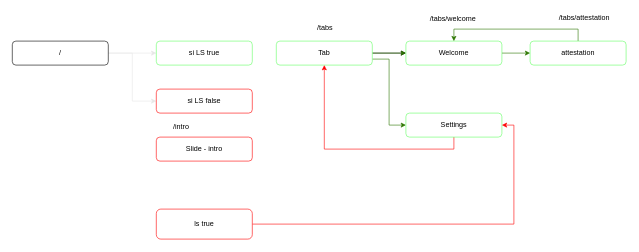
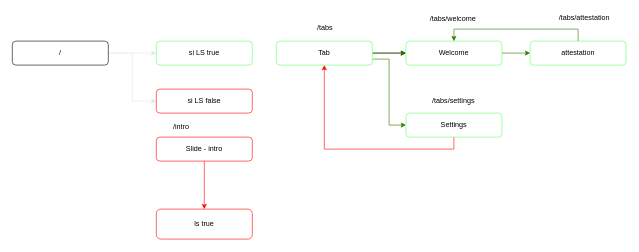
  <mxCell id="0" />
  <mxCell id="1" parent="0" />
  <mxCell id="2" value="" style="edgeStyle=orthogonalEdgeStyle;rounded=0;orthogonalLoop=1;jettySize=auto;html=1;fillColor=#60a917;strokeColor=#E6E6E6;" parent="1" source="4" target="5" edge="1"><mxGeometry relative="1" as="geometry" /></mxCell>
  <mxCell id="3" value="" style="edgeStyle=orthogonalEdgeStyle;rounded=0;orthogonalLoop=1;jettySize=auto;html=1;exitX=1;exitY=0.5;exitDx=0;exitDy=0;strokeColor=#E6E6E6;" parent="1" source="4" target="14" edge="1"><mxGeometry relative="1" as="geometry"><Array as="points"><mxPoint x="220" y="88" /><mxPoint x="220" y="168" /></Array></mxGeometry></mxCell>
  <mxCell id="4" value="/" style="rounded=1;whiteSpace=wrap;html=1;" parent="1" vertex="1"><mxGeometry x="20" y="68" width="160" height="40" as="geometry" /></mxCell>
  <mxCell id="5" value="si LS true" style="rounded=1;whiteSpace=wrap;html=1;strokeColor=#66FF66;" parent="1" vertex="1"><mxGeometry x="260" y="68" width="160" height="40" as="geometry" /></mxCell>
  <mxCell id="6" value="" style="edgeStyle=orthogonalEdgeStyle;rounded=0;orthogonalLoop=1;jettySize=auto;html=1;" parent="1" source="9" target="11" edge="1"><mxGeometry relative="1" as="geometry" /></mxCell>
  <mxCell id="7" value="" style="edgeStyle=orthogonalEdgeStyle;rounded=0;orthogonalLoop=1;jettySize=auto;html=1;fillColor=#60a917;strokeColor=#2D7600;" parent="1" source="9" target="11" edge="1"><mxGeometry relative="1" as="geometry" /></mxCell>
  <mxCell id="8" value="" style="edgeStyle=orthogonalEdgeStyle;rounded=0;orthogonalLoop=1;jettySize=auto;html=1;entryX=0;entryY=0.5;entryDx=0;entryDy=0;fillColor=#60a917;strokeColor=#2D7600;exitX=1;exitY=0.75;exitDx=0;exitDy=0;" parent="1" source="9" target="13" edge="1"><mxGeometry relative="1" as="geometry"><mxPoint x="627" y="101" as="sourcePoint" /></mxGeometry></mxCell>
  <mxCell id="9" value="Tab" style="rounded=1;whiteSpace=wrap;html=1;strokeColor=#66FF66;" parent="1" vertex="1"><mxGeometry x="460" y="68" width="160" height="40" as="geometry" /></mxCell>
  <mxCell id="10" value="" style="edgeStyle=orthogonalEdgeStyle;rounded=0;orthogonalLoop=1;jettySize=auto;html=1;strokeColor=#2D7600;fillColor=#60a917;" parent="1" source="11" target="20" edge="1"><mxGeometry relative="1" as="geometry" /></mxCell>
  <mxCell id="11" value="Welcome" style="rounded=1;whiteSpace=wrap;html=1;strokeColor=#66FF66;" parent="1" vertex="1"><mxGeometry x="676" y="68" width="160" height="40" as="geometry" /></mxCell>
  <mxCell id="12" style="edgeStyle=orthogonalEdgeStyle;rounded=0;orthogonalLoop=1;jettySize=auto;html=1;entryX=0.5;entryY=1;entryDx=0;entryDy=0;strokeColor=#FF0000;exitX=0.5;exitY=1;exitDx=0;exitDy=0;" parent="1" source="13" target="9" edge="1"><mxGeometry relative="1" as="geometry" /></mxCell>
  <mxCell id="13" value="Settings" style="rounded=1;whiteSpace=wrap;html=1;strokeColor=#66FF66;" parent="1" vertex="1"><mxGeometry x="676" y="188" width="160" height="40" as="geometry" /></mxCell>
  <mxCell id="14" value="si LS false" style="rounded=1;whiteSpace=wrap;html=1;strokeColor=#FF0000;" parent="1" vertex="1"><mxGeometry x="260" y="148" width="160" height="40" as="geometry" /></mxCell>
+ <mxCell id="15" value="" style="edgeStyle=orthogonalEdgeStyle;rounded=0;orthogonalLoop=1;jettySize=auto;html=1;strokeColor=#FF0000;" parent="1" source="16" target="18" edge="1"><mxGeometry relative="1" as="geometry" /></mxCell>
  <mxCell id="16" value="Slide - intro" style="rounded=1;whiteSpace=wrap;html=1;strokeColor=#FF0000;" parent="1" vertex="1"><mxGeometry x="260" y="228" width="160" height="40" as="geometry" /></mxCell>
- <mxCell id="17" style="edgeStyle=orthogonalEdgeStyle;rounded=0;orthogonalLoop=1;jettySize=auto;html=1;entryX=1;entryY=0.5;entryDx=0;entryDy=0;fillColor=#0050ef;strokeColor=#FF0000;" parent="1" source="18" target="13" edge="1"><mxGeometry relative="1" as="geometry"><mxPoint x="680" y="88" as="targetPoint" /></mxGeometry></mxCell>
  <mxCell id="18" value="ls true" style="rounded=1;whiteSpace=wrap;html=1;strokeColor=#FF0000;" parent="1" vertex="1"><mxGeometry x="260" y="348" width="160" height="50" as="geometry" /></mxCell>
  <mxCell id="19" style="edgeStyle=orthogonalEdgeStyle;rounded=0;orthogonalLoop=1;jettySize=auto;html=1;entryX=0.5;entryY=0;entryDx=0;entryDy=0;strokeColor=#2D7600;exitX=0.5;exitY=0;exitDx=0;exitDy=0;fillColor=#60a917;" parent="1" source="20" target="11" edge="1"><mxGeometry relative="1" as="geometry" /></mxCell>
  <mxCell id="20" value="attestation" style="rounded=1;whiteSpace=wrap;html=1;strokeColor=#66FF66;" parent="1" vertex="1"><mxGeometry x="883" y="68" width="160" height="40" as="geometry" /></mxCell>
  <mxCell id="21" value="/tabs" style="text;html=1;align=center;verticalAlign=middle;resizable=0;points=[];autosize=1;" parent="1" vertex="1"><mxGeometry x="523" y="37" width="36" height="17" as="geometry" /></mxCell>
  <mxCell id="22" value="/tabs/welcome" style="text;html=1;align=center;verticalAlign=middle;resizable=0;points=[];autosize=1;" parent="1" vertex="1"><mxGeometry x="710" y="22" width="87" height="17" as="geometry" /></mxCell>
+ <mxCell id="23" value="/tabs/settings" style="text;html=1;align=center;verticalAlign=middle;resizable=0;points=[];autosize=1;" parent="1" vertex="1"><mxGeometry x="714" y="159.5" width="81" height="17" as="geometry" /></mxCell>
  <mxCell id="24" value="/tabs/attestation" style="text;html=1;align=center;verticalAlign=middle;resizable=0;points=[];autosize=1;" parent="1" vertex="1"><mxGeometry x="925" y="20" width="95" height="17" as="geometry" /></mxCell>
  <mxCell id="25" value="/intro" style="text;html=1;align=center;verticalAlign=middle;resizable=0;points=[];autosize=1;" parent="1" vertex="1"><mxGeometry x="282" y="202" width="37" height="17" as="geometry" /></mxCell>
